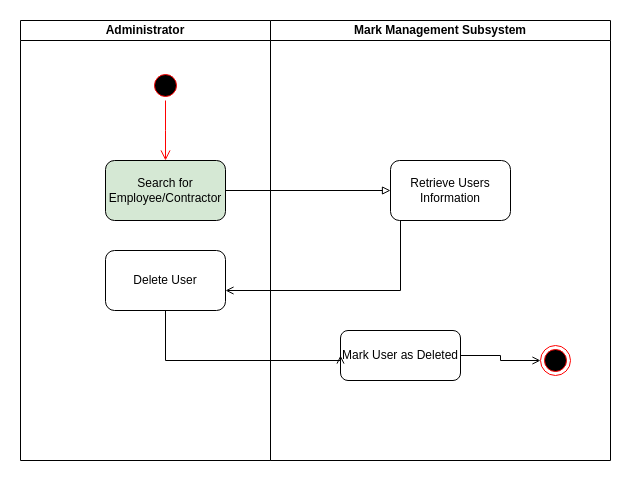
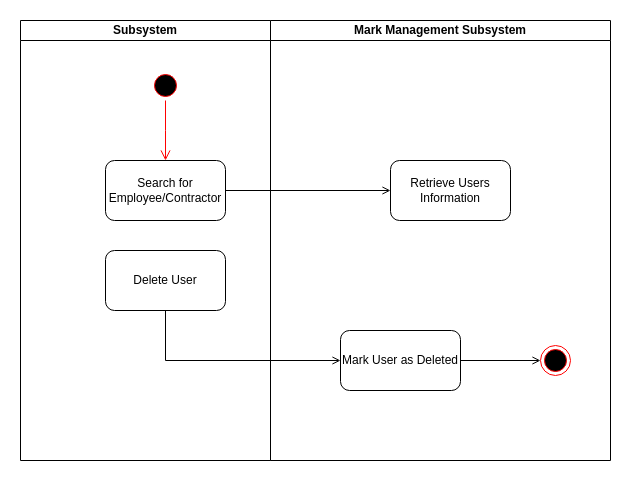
  <mxCell id="0" />
  <mxCell id="1" parent="0" />
- <mxCell id="2" value="Administrator" style="swimlane;startSize=20;whiteSpace=wrap;html=1;" parent="1" vertex="1"><mxGeometry x="20" y="20" width="250" height="440" as="geometry" /></mxCell>
+ <mxCell id="2" value="Subsystem" style="swimlane;startSize=20;whiteSpace=wrap;html=1;" parent="1" vertex="1"><mxGeometry x="20" y="20" width="250" height="440" as="geometry" /></mxCell>
  <mxCell id="3" value="" style="ellipse;html=1;shape=startState;fillColor=#000000;strokeColor=#ff0000;" parent="2" vertex="1"><mxGeometry x="130" y="50" width="30" height="30" as="geometry" /></mxCell>
  <mxCell id="4" value="" style="edgeStyle=orthogonalEdgeStyle;html=1;verticalAlign=bottom;endArrow=open;endSize=8;strokeColor=#ff0000;rounded=0;" parent="2" source="3" edge="1"><mxGeometry relative="1" as="geometry"><mxPoint x="145" y="140" as="targetPoint" /></mxGeometry></mxCell>
- <mxCell id="5" value="Search for Employee/Contractor" style="rounded=1;whiteSpace=wrap;html=1;fillColor=#d5e8d4;" parent="2" vertex="1"><mxGeometry x="85" y="140" width="120" height="60" as="geometry" /></mxCell>
+ <mxCell id="5" value="Search for Employee/Contractor" style="rounded=1;whiteSpace=wrap;html=1;" parent="2" vertex="1"><mxGeometry x="85" y="140" width="120" height="60" as="geometry" /></mxCell>
  <mxCell id="6" value="Delete User" style="rounded=1;whiteSpace=wrap;html=1;" parent="2" vertex="1"><mxGeometry x="85" y="230" width="120" height="60" as="geometry" /></mxCell>
  <mxCell id="7" value="Mark Management Subsystem" style="swimlane;startSize=20;whiteSpace=wrap;html=1;" parent="1" vertex="1"><mxGeometry x="270" y="20" width="340" height="440" as="geometry" /></mxCell>
  <mxCell id="8" value="Retrieve Users Information" style="rounded=1;whiteSpace=wrap;html=1;" parent="7" vertex="1"><mxGeometry x="120" y="140" width="120" height="60" as="geometry" /></mxCell>
  <mxCell id="9" value="" style="ellipse;html=1;shape=endState;fillColor=#000000;strokeColor=#ff0000;" parent="7" vertex="1"><mxGeometry x="270" y="325" width="30" height="30" as="geometry" /></mxCell>
  <mxCell id="10" style="edgeStyle=orthogonalEdgeStyle;rounded=0;orthogonalLoop=1;jettySize=auto;html=1;entryX=0;entryY=0.5;entryDx=0;entryDy=0;endArrow=open;endFill=0;" parent="7" source="11" target="9" edge="1"><mxGeometry relative="1" as="geometry" /></mxCell>
- <mxCell id="11" value="Mark User as Deleted" style="rounded=1;whiteSpace=wrap;html=1;" parent="7" vertex="1"><mxGeometry x="70" y="310" width="120" height="50" as="geometry" /></mxCell>
- <mxCell id="12" style="edgeStyle=orthogonalEdgeStyle;rounded=0;orthogonalLoop=1;jettySize=auto;html=1;entryX=0;entryY=0.5;entryDx=0;entryDy=0;endArrow=block;endFill=0;" parent="1" source="5" target="8" edge="1"><mxGeometry relative="1" as="geometry" /></mxCell>
- <mxCell id="13" style="edgeStyle=orthogonalEdgeStyle;rounded=0;orthogonalLoop=1;jettySize=auto;html=1;endArrow=open;endFill=0;" parent="1" source="8" target="6" edge="1"><mxGeometry relative="1" as="geometry"><Array as="points"><mxPoint x="400" y="290" /></Array></mxGeometry></mxCell>
+ <mxCell id="11" value="Mark User as Deleted" style="rounded=1;whiteSpace=wrap;html=1;" parent="7" vertex="1"><mxGeometry x="70" y="310" width="120" height="60" as="geometry" /></mxCell>
+ <mxCell id="12" style="edgeStyle=orthogonalEdgeStyle;rounded=0;orthogonalLoop=1;jettySize=auto;html=1;entryX=0;entryY=0.5;entryDx=0;entryDy=0;endArrow=open;endFill=0;" parent="1" source="5" target="8" edge="1"><mxGeometry relative="1" as="geometry" /></mxCell>
  <mxCell id="14" style="edgeStyle=orthogonalEdgeStyle;rounded=0;orthogonalLoop=1;jettySize=auto;html=1;entryX=0;entryY=0.5;entryDx=0;entryDy=0;endArrow=open;endFill=0;" parent="1" source="6" target="11" edge="1"><mxGeometry relative="1" as="geometry"><Array as="points"><mxPoint x="165" y="360" /></Array></mxGeometry></mxCell>
